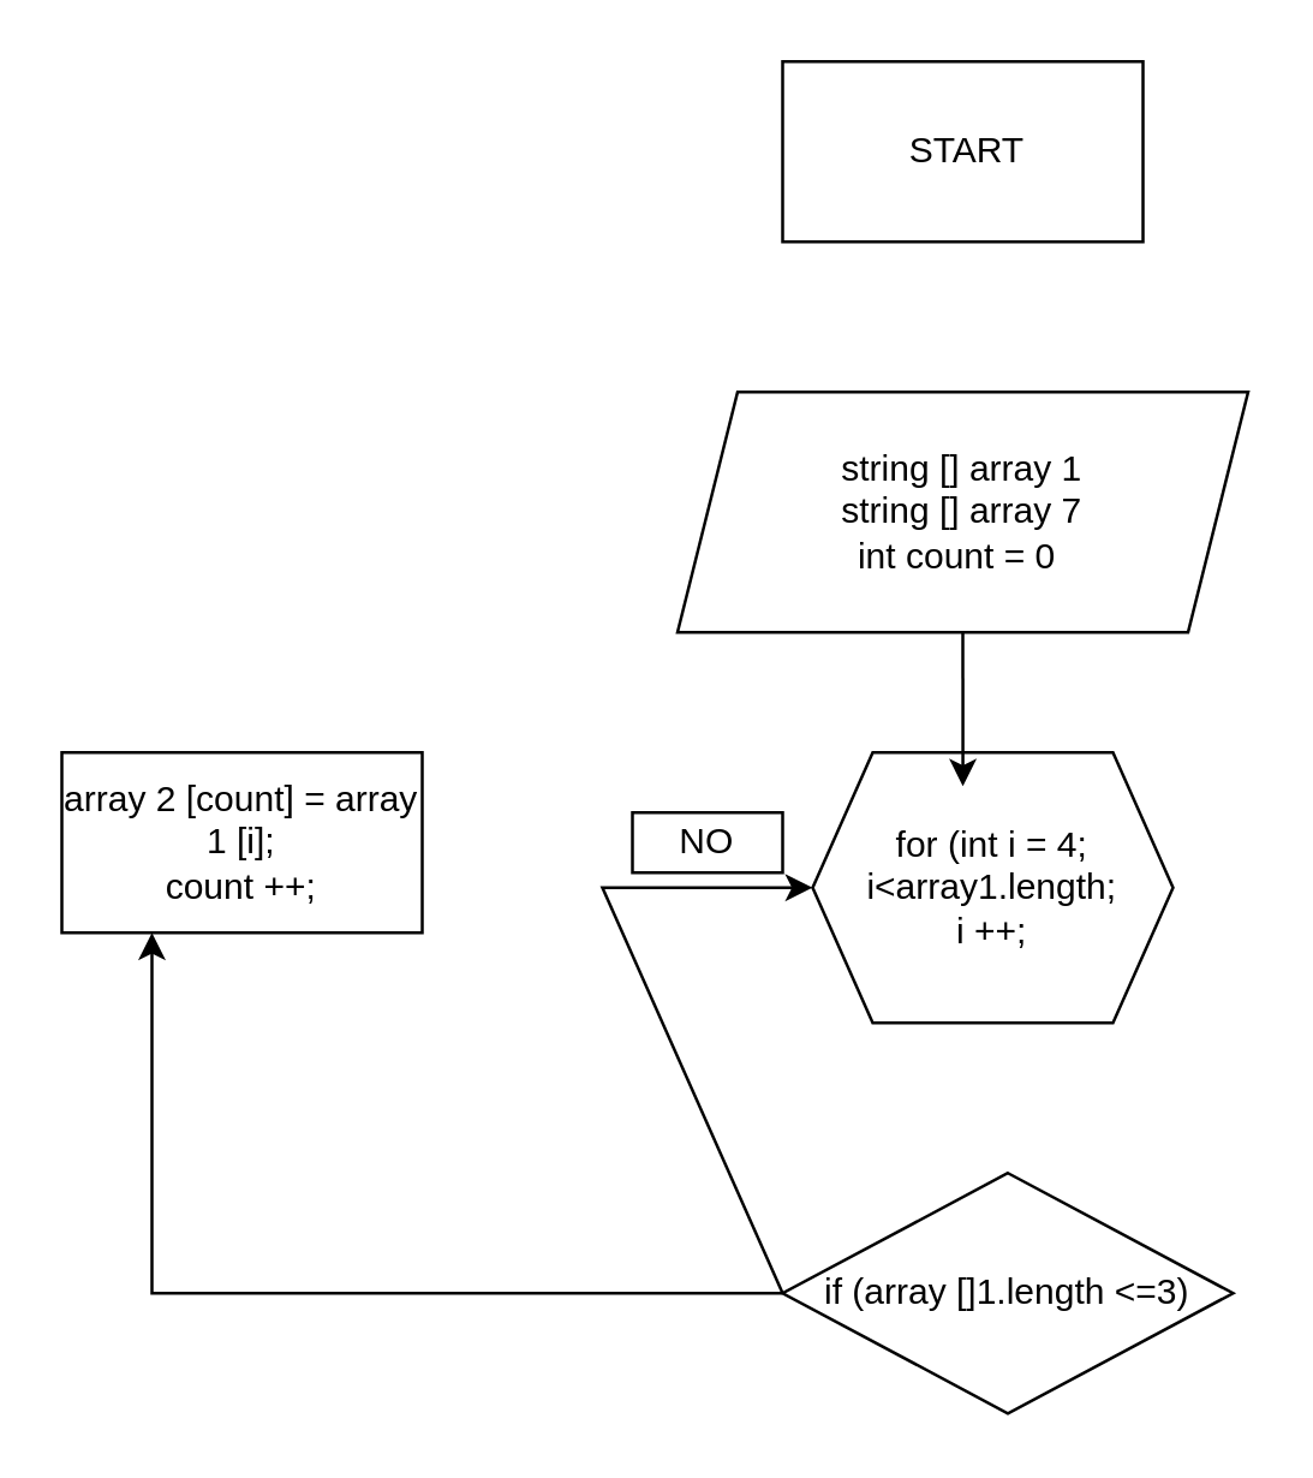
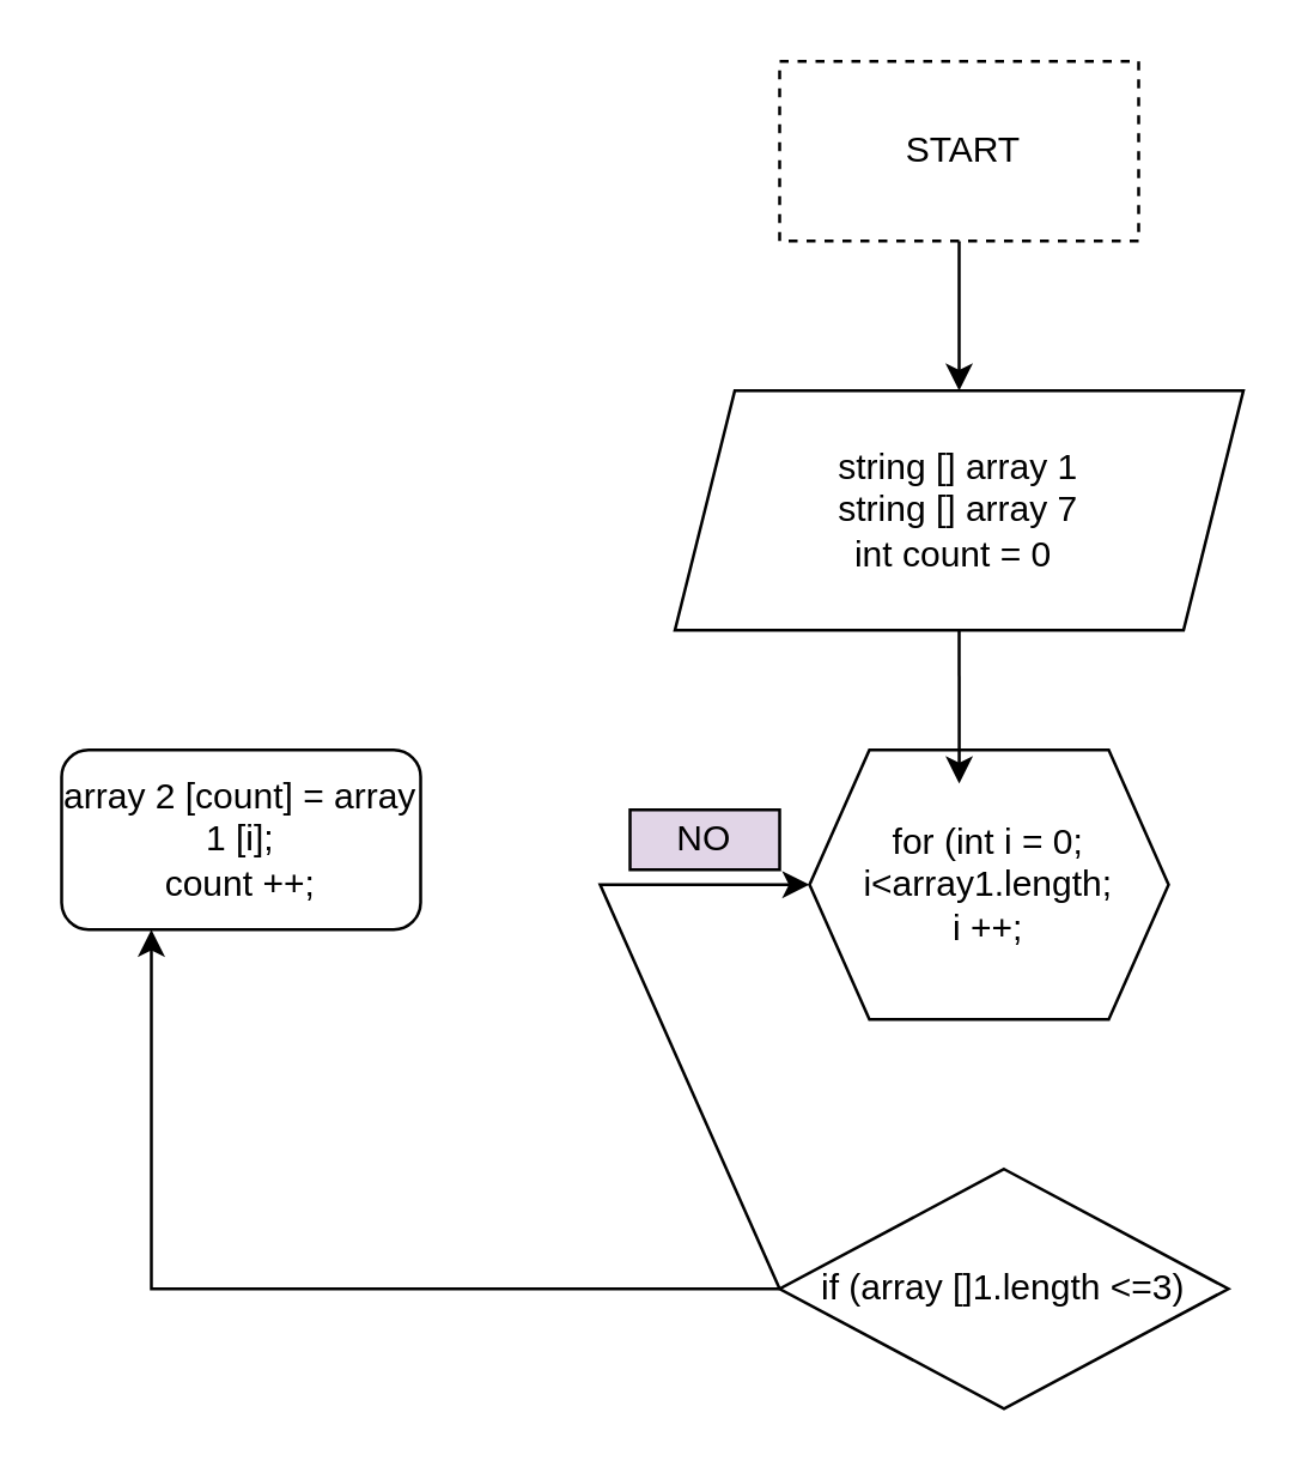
  <mxCell id="0" />
  <mxCell id="1" parent="0" />
- <mxCell id="3" value="&amp;nbsp;START" style="rounded=0;whiteSpace=wrap;html=1;" vertex="1" parent="1"><mxGeometry x="260" y="20" width="120" height="60" as="geometry" /></mxCell>
+ <mxCell id="2" style="edgeStyle=orthogonalEdgeStyle;rounded=0;orthogonalLoop=1;jettySize=auto;html=1;exitX=0.5;exitY=1;exitDx=0;exitDy=0;entryX=0.5;entryY=0;entryDx=0;entryDy=0;" edge="1" parent="1" source="3" target="4"><mxGeometry relative="1" as="geometry" /></mxCell>
+ <mxCell id="3" value="&amp;nbsp;START" style="rounded=0;whiteSpace=wrap;html=1;dashed=1;" vertex="1" parent="1"><mxGeometry x="260" y="20" width="120" height="60" as="geometry" /></mxCell>
  <mxCell id="4" value="string [] array 1&lt;br&gt;string [] array 7&lt;br&gt;int count = 0&amp;nbsp;" style="shape=parallelogram;perimeter=parallelogramPerimeter;whiteSpace=wrap;html=1;fixedSize=1;" vertex="1" parent="1"><mxGeometry x="225" y="130" width="190" height="80" as="geometry" /></mxCell>
- <mxCell id="5" value="for (int i = 4;&lt;br&gt;i&amp;lt;array1.length;&lt;br&gt;i ++;" style="shape=hexagon;perimeter=hexagonPerimeter2;whiteSpace=wrap;html=1;fixedSize=1;" vertex="1" parent="1"><mxGeometry x="270" y="250" width="120" height="90" as="geometry" /></mxCell>
+ <mxCell id="5" value="for (int i = 0;&lt;br&gt;i&amp;lt;array1.length;&lt;br&gt;i ++;" style="shape=hexagon;perimeter=hexagonPerimeter2;whiteSpace=wrap;html=1;fixedSize=1;" vertex="1" parent="1"><mxGeometry x="270" y="250" width="120" height="90" as="geometry" /></mxCell>
  <mxCell id="6" value="if (array []1.length &amp;lt;=3)" style="rhombus;whiteSpace=wrap;html=1;" vertex="1" parent="1"><mxGeometry x="260" y="390" width="150" height="80" as="geometry" /></mxCell>
- <mxCell id="7" value="array 2 [count] = array 1 [i];&lt;br&gt;count ++;" style="rounded=0;whiteSpace=wrap;html=1;" vertex="1" parent="1"><mxGeometry x="20" y="250" width="120" height="60" as="geometry" /></mxCell>
+ <mxCell id="7" value="array 2 [count] = array 1 [i];&lt;br&gt;count ++;" style="whiteSpace=wrap;html=1;rounded=1;" vertex="1" parent="1"><mxGeometry x="20" y="250" width="120" height="60" as="geometry" /></mxCell>
  <mxCell id="8" value="" style="endArrow=classic;html=1;rounded=0;entryX=0.417;entryY=0.125;entryDx=0;entryDy=0;entryPerimeter=0;" edge="1" parent="1" target="5"><mxGeometry width="50" height="50" relative="1" as="geometry"><mxPoint x="320" y="210" as="sourcePoint" /><mxPoint x="370" y="160" as="targetPoint" /></mxGeometry></mxCell>
  <mxCell id="9" value="" style="endArrow=classic;html=1;rounded=0;exitX=0;exitY=0.5;exitDx=0;exitDy=0;entryX=0.25;entryY=1;entryDx=0;entryDy=0;" edge="1" parent="1" source="6" target="7"><mxGeometry width="50" height="50" relative="1" as="geometry"><mxPoint x="330" y="250" as="sourcePoint" /><mxPoint x="380" y="200" as="targetPoint" /><Array as="points"><mxPoint x="50" y="430" /></Array></mxGeometry></mxCell>
  <mxCell id="10" value="" style="endArrow=classic;html=1;rounded=0;entryX=0;entryY=0.5;entryDx=0;entryDy=0;" edge="1" parent="1" target="5"><mxGeometry width="50" height="50" relative="1" as="geometry"><mxPoint x="260" y="430" as="sourcePoint" /><mxPoint x="260" y="290" as="targetPoint" /><Array as="points"><mxPoint x="200" y="295" /></Array></mxGeometry></mxCell>
- <mxCell id="11" value="NO" style="whiteSpace=wrap;html=1;" vertex="1" parent="1"><mxGeometry x="210" y="270" width="50" height="20" as="geometry" /></mxCell>
+ <mxCell id="11" value="NO" style="whiteSpace=wrap;html=1;fillColor=#e1d5e7;" vertex="1" parent="1"><mxGeometry x="210" y="270" width="50" height="20" as="geometry" /></mxCell>
